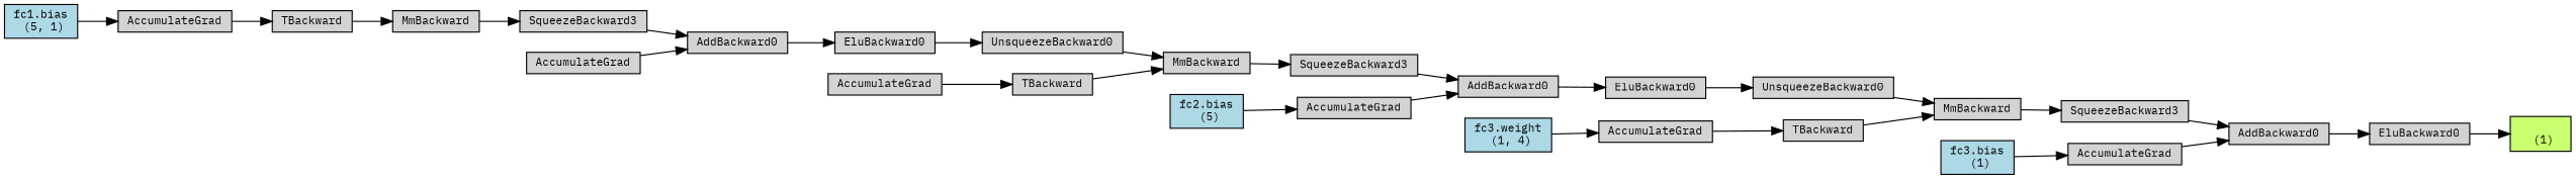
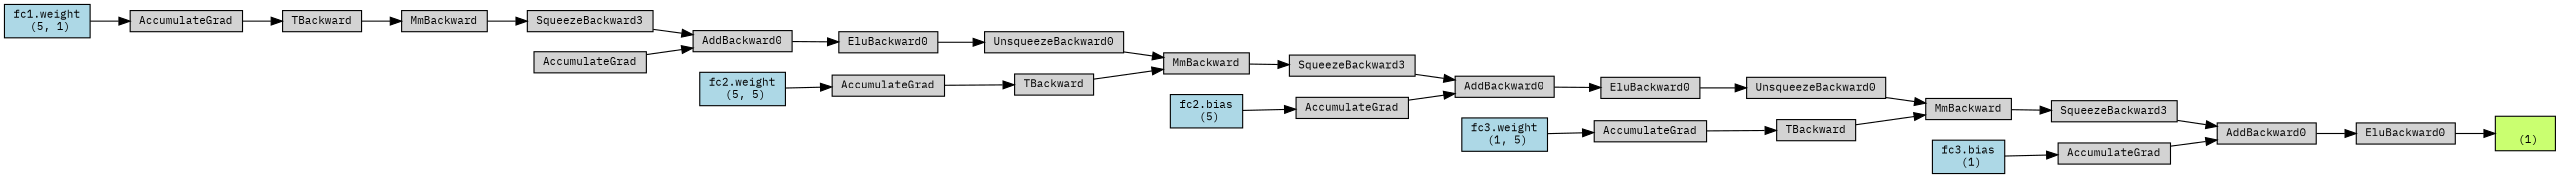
  digraph {
    fontname="IBM Plex Mono"
    rankdir=LR
    node [align=left fontname="IBM Plex Mono" fontsize=10 ranksep=0.1 shape=box style=filled]
    edge [fontname="IBM Plex Mono"]
    n1 [fillcolor=darkolivegreen1 height=0.2 label="\n (1)"]
    n2 [height=0.2 label=EluBackward0]
    n3 [height=0.2 label=AddBackward0]
    n4 [height=0.2 label=SqueezeBackward3]
    n5 [height=0.2 label=MmBackward]
    n6 [height=0.2 label=UnsqueezeBackward0]
    n7 [height=0.2 label=EluBackward0]
    n8 [height=0.2 label=AddBackward0]
    n9 [height=0.2 label=SqueezeBackward3]
    n10 [height=0.2 label=MmBackward]
    n11 [height=0.2 label=UnsqueezeBackward0]
    n12 [height=0.2 label=EluBackward0]
    n13 [height=0.2 label=AddBackward0]
    n14 [height=0.2 label=SqueezeBackward3]
    n15 [height=0.2 label=MmBackward]
    n16 [height=0.2 label=TBackward]
    n17 [height=0.2 label=AccumulateGrad]
-   n18 [fillcolor=lightblue height=0.2 label="fc1.bias\n (5, 1)"]
+   n18 [fillcolor=lightblue height=0.2 label="fc1.weight\n (5, 1)"]
    n19 [height=0.2 label=AccumulateGrad]
    n20 [height=0.2 label=TBackward]
    n21 [height=0.2 label=AccumulateGrad]
+   n22 [fillcolor=lightblue height=0.2 label="fc2.weight\n (5, 5)"]
    n23 [height=0.2 label=AccumulateGrad]
    n24 [fillcolor=lightblue height=0.2 label="fc2.bias\n (5)"]
    n25 [height=0.2 label=TBackward]
    n26 [height=0.2 label=AccumulateGrad]
-   n27 [fillcolor=lightblue height=0.2 label="fc3.weight\n (1, 4)"]
+   n27 [fillcolor=lightblue height=0.2 label="fc3.weight\n (1, 5)"]
    n28 [height=0.2 label=AccumulateGrad]
    n29 [fillcolor=lightblue height=0.2 label="fc3.bias\n (1)"]
    n2 -> n1
    n3 -> n2
    n4 -> n3
    n5 -> n4
    n6 -> n5
    n7 -> n6
    n8 -> n7
    n9 -> n8
    n10 -> n9
    n11 -> n10
    n12 -> n11
    n13 -> n12
    n14 -> n13
    n15 -> n14
    n16 -> n15
    n17 -> n16
    n18 -> n17
    n19 -> n13
    n20 -> n10
    n21 -> n20
+   n22 -> n21
    n23 -> n8
    n24 -> n23
    n25 -> n5
    n26 -> n25
    n27 -> n26
    n28 -> n3
    n29 -> n28
  }
